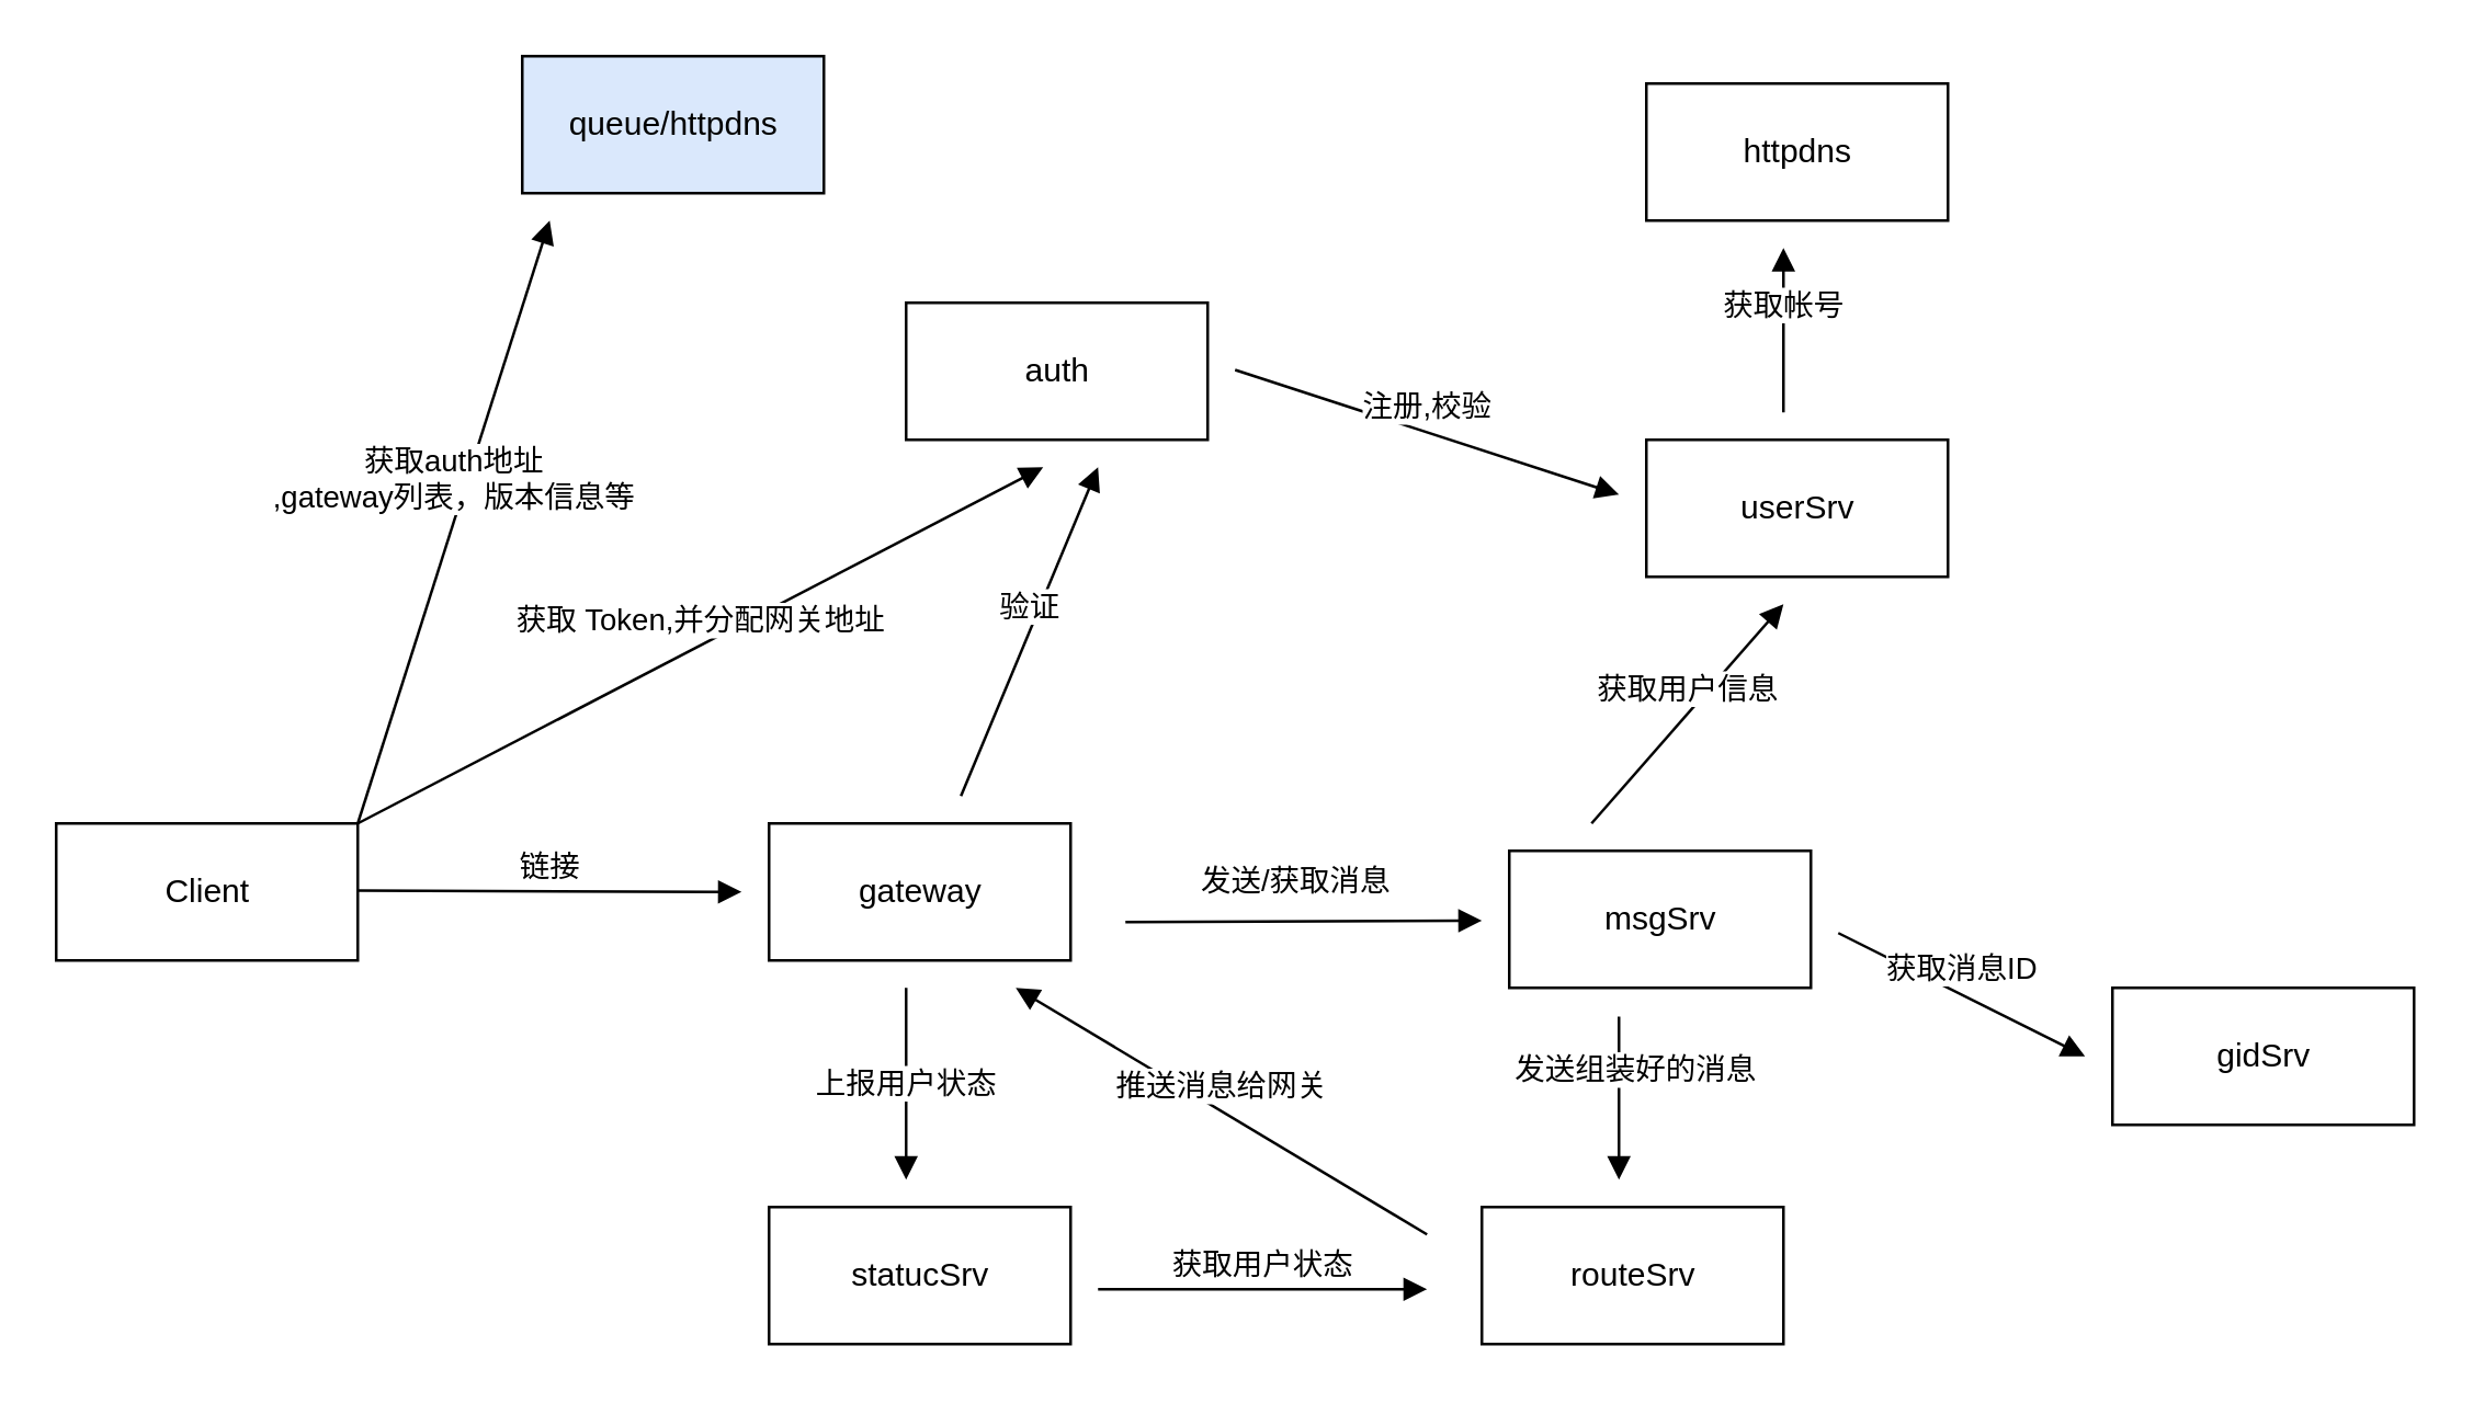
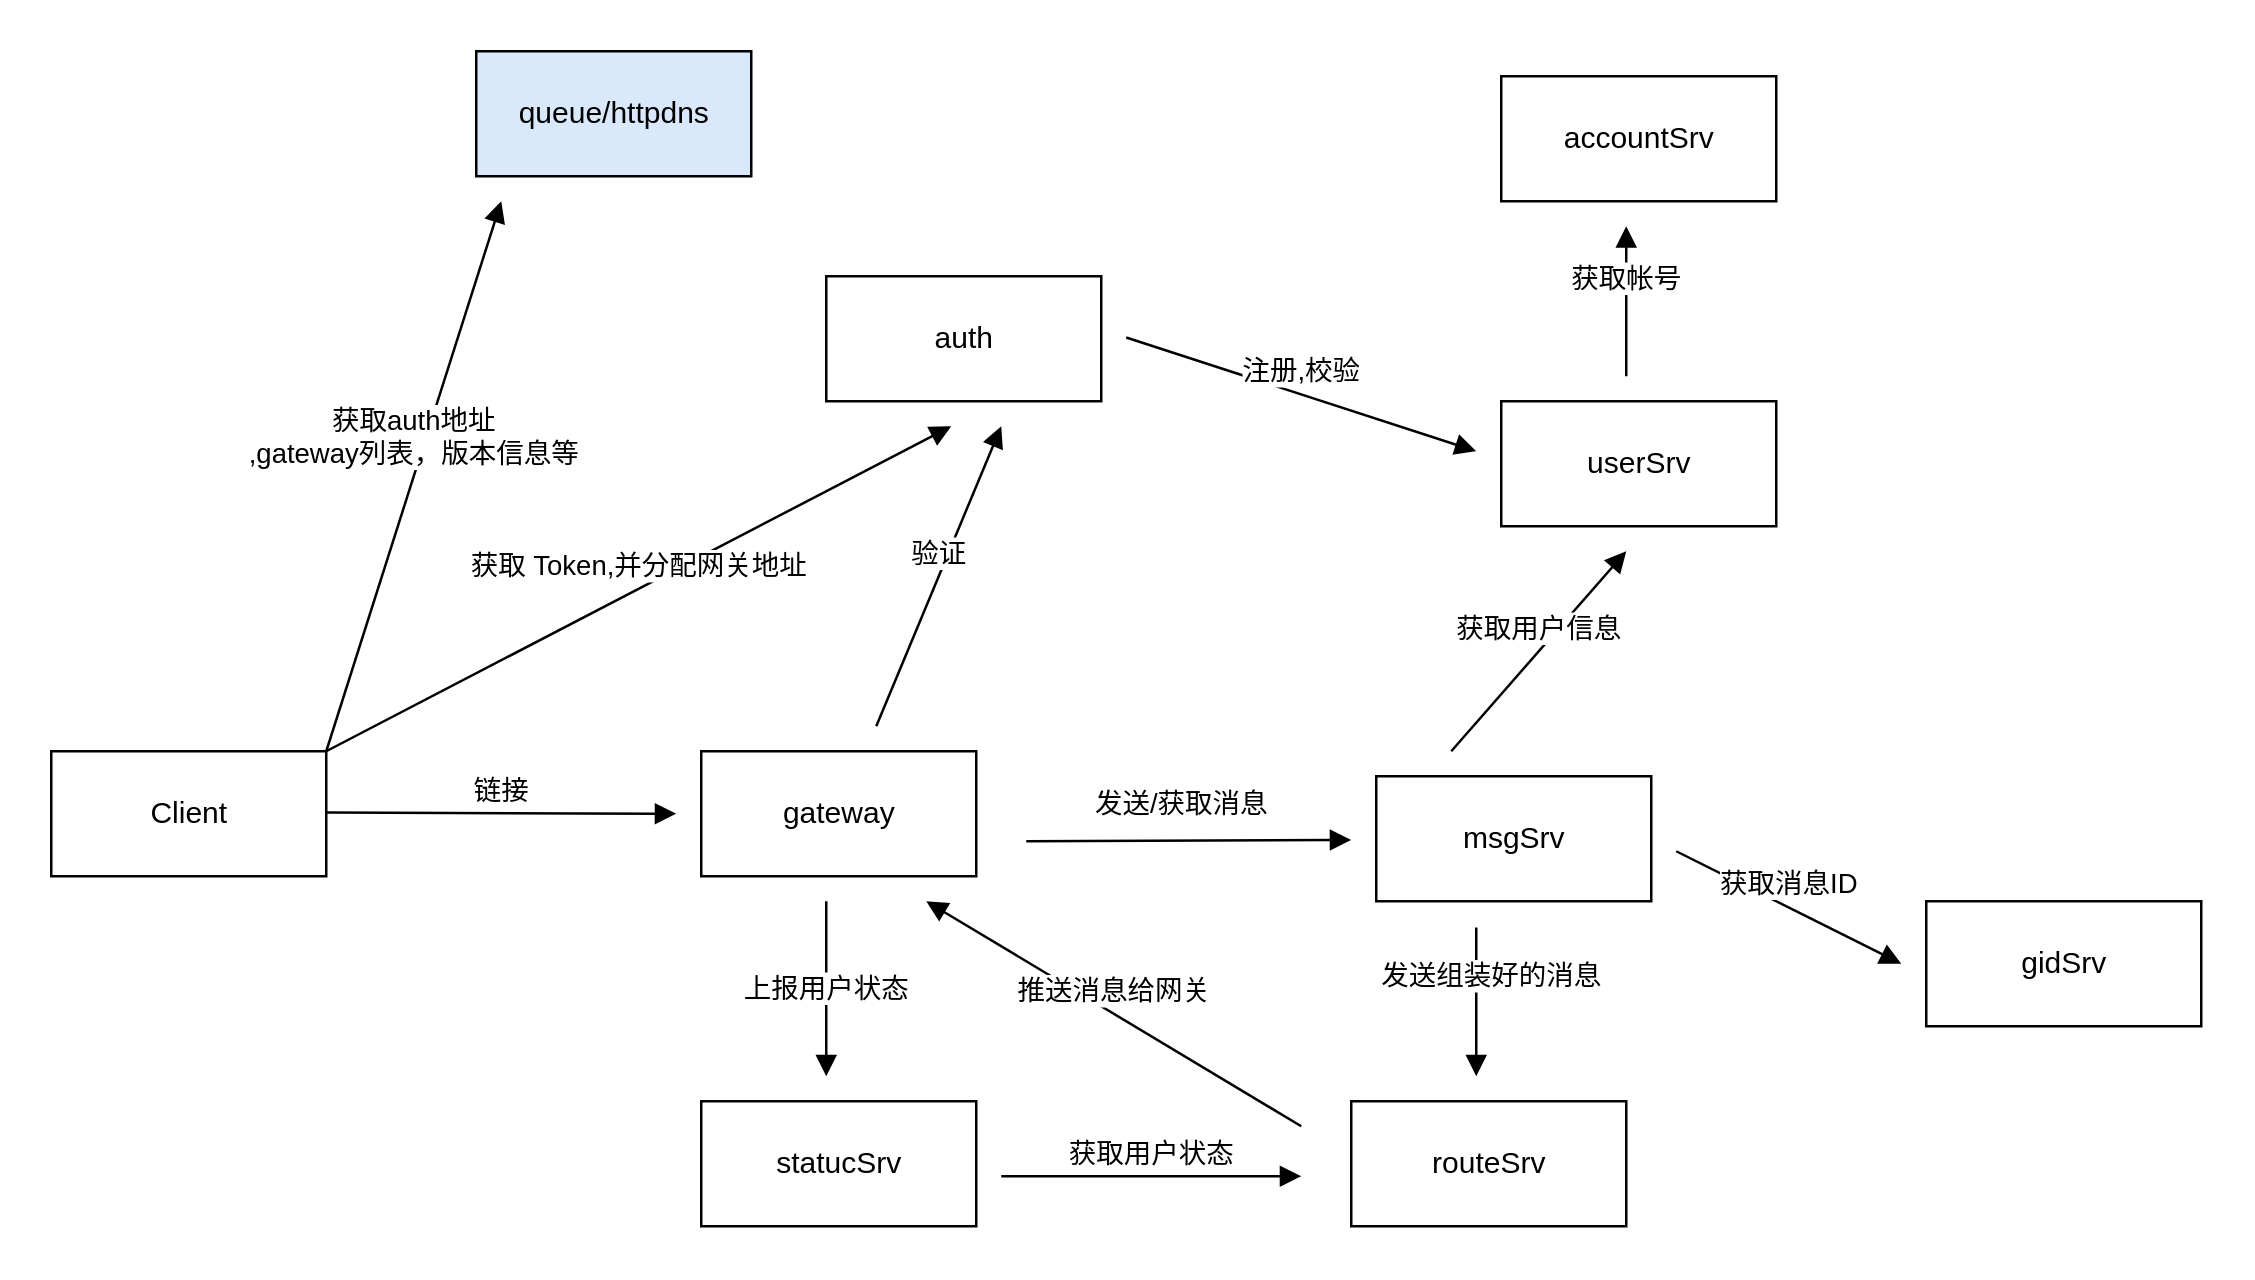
  <mxCell id="0" style=";html=1;" />
  <mxCell id="1" style=";html=1;" parent="0" />
  <mxCell id="2" value="Client" style="html=1;" vertex="1" parent="1"><mxGeometry x="20" y="300" width="110" height="50" as="geometry" /></mxCell>
  <mxCell id="3" value="queue/httpdns" style="html=1;fillColor=#dae8fc;" vertex="1" parent="1"><mxGeometry x="190" y="20" width="110" height="50" as="geometry" /></mxCell>
  <mxCell id="4" value="auth" style="html=1;" vertex="1" parent="1"><mxGeometry x="330" y="110" width="110" height="50" as="geometry" /></mxCell>
  <mxCell id="5" value="gateway" style="html=1;" vertex="1" parent="1"><mxGeometry x="280" y="300" width="110" height="50" as="geometry" /></mxCell>
  <mxCell id="6" value="获取 Token,并分配网关地址" style="html=1;verticalAlign=bottom;endArrow=block;" edge="1" parent="1"><mxGeometry width="80" relative="1" as="geometry"><mxPoint x="130" y="300" as="sourcePoint" /><mxPoint x="380" y="170" as="targetPoint" /></mxGeometry></mxCell>
  <mxCell id="7" value="获取auth地址&lt;br&gt;,gateway列表，版本信息等" style="html=1;verticalAlign=bottom;endArrow=block;exitX=1;exitY=0;exitDx=0;exitDy=0;" edge="1" parent="1" source="2"><mxGeometry width="80" relative="1" as="geometry"><mxPoint x="140" y="290" as="sourcePoint" /><mxPoint x="200" y="80" as="targetPoint" /></mxGeometry></mxCell>
  <mxCell id="8" value="链接" style="html=1;verticalAlign=bottom;endArrow=block;" edge="1" parent="1"><mxGeometry width="80" relative="1" as="geometry"><mxPoint x="130" y="324.5" as="sourcePoint" /><mxPoint x="270" y="325" as="targetPoint" /></mxGeometry></mxCell>
  <mxCell id="9" value="userSrv" style="html=1;" vertex="1" parent="1"><mxGeometry x="600" y="160" width="110" height="50" as="geometry" /></mxCell>
  <mxCell id="10" value="验证" style="html=1;verticalAlign=bottom;endArrow=block;" edge="1" parent="1"><mxGeometry width="80" relative="1" as="geometry"><mxPoint x="350" y="290" as="sourcePoint" /><mxPoint x="400" y="170" as="targetPoint" /></mxGeometry></mxCell>
  <mxCell id="11" value="注册,校验" style="html=1;verticalAlign=bottom;endArrow=block;" edge="1" parent="1"><mxGeometry width="80" relative="1" as="geometry"><mxPoint x="450" y="134.5" as="sourcePoint" /><mxPoint x="590" y="180" as="targetPoint" /></mxGeometry></mxCell>
- <mxCell id="12" value="httpdns" style="html=1;" vertex="1" parent="1"><mxGeometry x="600" y="30" width="110" height="50" as="geometry" /></mxCell>
+ <mxCell id="12" value="accountSrv" style="html=1;" vertex="1" parent="1"><mxGeometry x="600" y="30" width="110" height="50" as="geometry" /></mxCell>
  <mxCell id="13" value="获取帐号" style="html=1;verticalAlign=bottom;endArrow=block;" edge="1" parent="1"><mxGeometry width="80" relative="1" as="geometry"><mxPoint x="650" y="150" as="sourcePoint" /><mxPoint x="650" y="90" as="targetPoint" /></mxGeometry></mxCell>
  <mxCell id="14" value="msgSrv" style="html=1;" vertex="1" parent="1"><mxGeometry x="550" y="310" width="110" height="50" as="geometry" /></mxCell>
  <mxCell id="15" value="发送/获取消息" style="html=1;verticalAlign=bottom;endArrow=block;" edge="1" parent="1"><mxGeometry x="-0.051" y="6" width="80" relative="1" as="geometry"><mxPoint x="410" y="336" as="sourcePoint" /><mxPoint x="540" y="335.5" as="targetPoint" /><mxPoint as="offset" /></mxGeometry></mxCell>
  <mxCell id="16" value="gidSrv" style="html=1;" vertex="1" parent="1"><mxGeometry x="770" y="360" width="110" height="50" as="geometry" /></mxCell>
  <mxCell id="17" value="获取消息ID" style="html=1;verticalAlign=bottom;endArrow=block;" edge="1" parent="1"><mxGeometry width="80" relative="1" as="geometry"><mxPoint x="670" y="340" as="sourcePoint" /><mxPoint x="760" y="385" as="targetPoint" /></mxGeometry></mxCell>
  <mxCell id="18" value="获取用户信息" style="html=1;verticalAlign=bottom;endArrow=block;" edge="1" parent="1"><mxGeometry width="80" relative="1" as="geometry"><mxPoint x="580" y="300" as="sourcePoint" /><mxPoint x="650" y="220" as="targetPoint" /></mxGeometry></mxCell>
  <mxCell id="19" value="statucSrv" style="html=1;" vertex="1" parent="1"><mxGeometry x="280" y="440" width="110" height="50" as="geometry" /></mxCell>
  <mxCell id="20" value="上报用户状态" style="html=1;verticalAlign=bottom;endArrow=block;" edge="1" parent="1"><mxGeometry x="0.25" width="80" relative="1" as="geometry"><mxPoint x="330" y="360" as="sourcePoint" /><mxPoint x="330" y="430" as="targetPoint" /><mxPoint as="offset" /></mxGeometry></mxCell>
  <mxCell id="21" value="routeSrv" style="html=1;" vertex="1" parent="1"><mxGeometry x="540" y="440" width="110" height="50" as="geometry" /></mxCell>
  <mxCell id="22" value="发送组装好的消息" style="html=1;verticalAlign=bottom;endArrow=block;" edge="1" parent="1"><mxGeometry x="-0.051" y="6" width="80" relative="1" as="geometry"><mxPoint x="590" y="370.5" as="sourcePoint" /><mxPoint x="590" y="430" as="targetPoint" /><mxPoint as="offset" /></mxGeometry></mxCell>
  <mxCell id="23" value="获取用户状态" style="html=1;verticalAlign=bottom;endArrow=block;" edge="1" parent="1"><mxGeometry width="80" relative="1" as="geometry"><mxPoint x="400" y="470" as="sourcePoint" /><mxPoint x="520" y="470" as="targetPoint" /></mxGeometry></mxCell>
  <mxCell id="24" value="推送消息给网关" style="html=1;verticalAlign=bottom;endArrow=block;" edge="1" parent="1"><mxGeometry width="80" relative="1" as="geometry"><mxPoint x="520" y="450" as="sourcePoint" /><mxPoint x="370" y="360" as="targetPoint" /></mxGeometry></mxCell>
